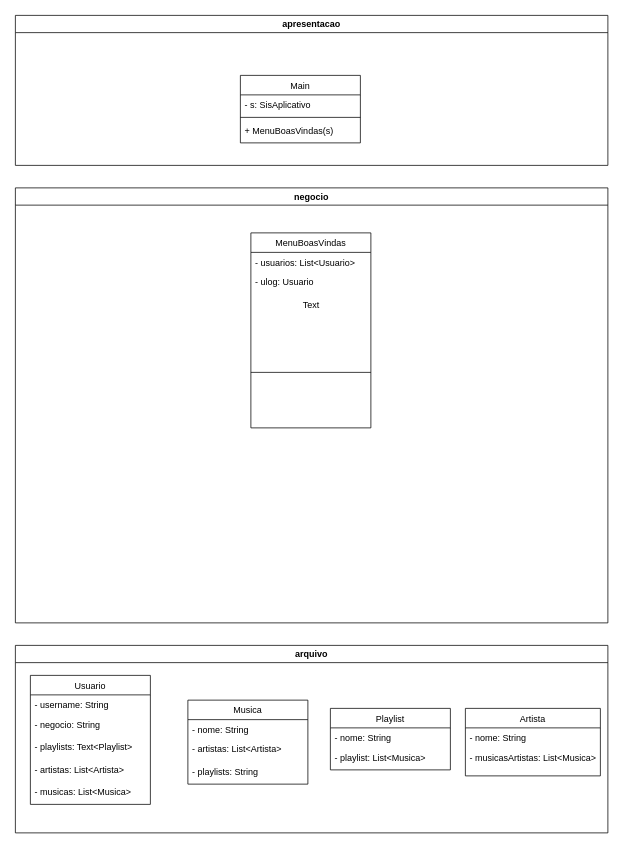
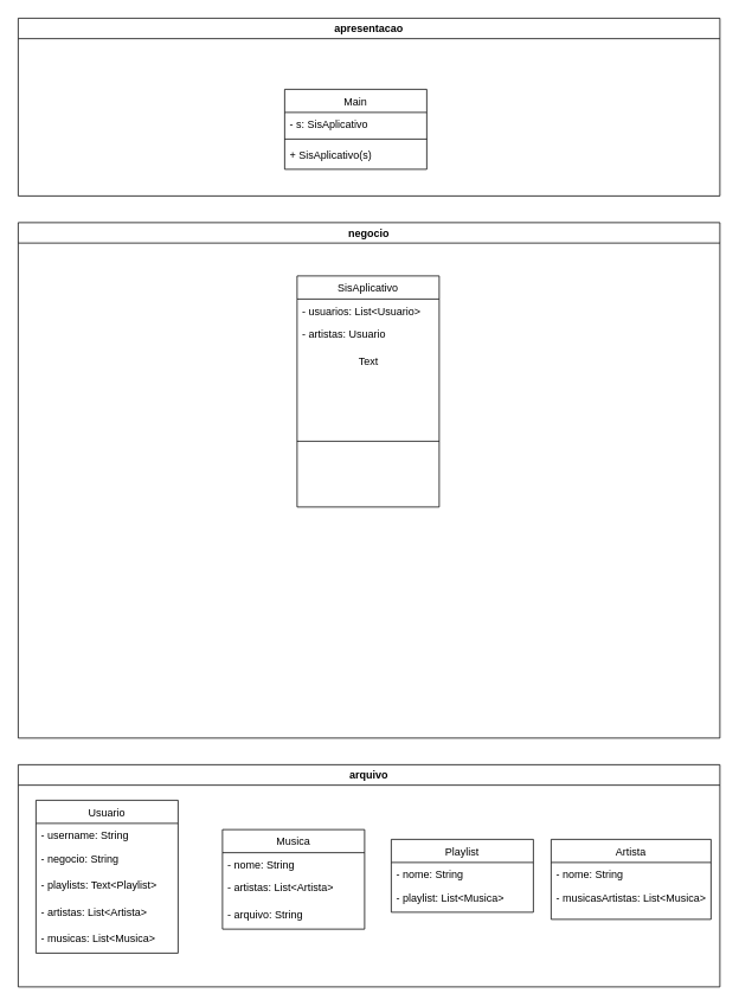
  <mxCell id="0" />
  <mxCell id="1" parent="0" />
  <mxCell id="2" value="arquivo" style="swimlane;whiteSpace=wrap;html=1;" vertex="1" parent="1"><mxGeometry x="20" y="860" width="790" height="250" as="geometry" /></mxCell>
  <mxCell id="3" value="Musica" style="swimlane;fontStyle=0;align=center;verticalAlign=top;childLayout=stackLayout;horizontal=1;startSize=26;horizontalStack=0;resizeParent=1;resizeLast=0;collapsible=1;marginBottom=0;rounded=0;shadow=0;strokeWidth=1;" vertex="1" parent="2"><mxGeometry x="230" y="73" width="160" height="112" as="geometry"><mxRectangle x="340" y="380" width="170" height="26" as="alternateBounds" /></mxGeometry></mxCell>
  <mxCell id="4" value="- nome: String" style="text;align=left;verticalAlign=top;spacingLeft=4;spacingRight=4;overflow=hidden;rotatable=0;points=[[0,0.5],[1,0.5]];portConstraint=eastwest;" vertex="1" parent="3"><mxGeometry y="26" width="160" height="26" as="geometry" /></mxCell>
  <mxCell id="5" value="- artistas: List&lt;Artista&gt;" style="text;align=left;verticalAlign=top;resizable=0;points=[];autosize=1;strokeColor=none;fillColor=none;spacingLeft=4;spacingRight=4;" vertex="1" parent="3"><mxGeometry y="52" width="160" height="30" as="geometry" /></mxCell>
- <mxCell id="6" value="- playlists: String" style="text;align=left;verticalAlign=top;resizable=0;points=[];autosize=1;strokeColor=none;fillColor=none;spacingLeft=4;spacingRight=4;" vertex="1" parent="3"><mxGeometry y="82" width="160" height="30" as="geometry" /></mxCell>
+ <mxCell id="6" value="- arquivo: String" style="text;align=left;verticalAlign=top;resizable=0;points=[];autosize=1;strokeColor=none;fillColor=none;spacingLeft=4;spacingRight=4;" vertex="1" parent="3"><mxGeometry y="82" width="160" height="30" as="geometry" /></mxCell>
  <mxCell id="7" value="Playlist" style="swimlane;fontStyle=0;align=center;verticalAlign=top;childLayout=stackLayout;horizontal=1;startSize=26;horizontalStack=0;resizeParent=1;resizeLast=0;collapsible=1;marginBottom=0;rounded=0;shadow=0;strokeWidth=1;" vertex="1" parent="2"><mxGeometry x="420" y="84" width="160" height="82" as="geometry"><mxRectangle x="340" y="380" width="170" height="26" as="alternateBounds" /></mxGeometry></mxCell>
  <mxCell id="8" value="- nome: String" style="text;align=left;verticalAlign=top;spacingLeft=4;spacingRight=4;overflow=hidden;rotatable=0;points=[[0,0.5],[1,0.5]];portConstraint=eastwest;" vertex="1" parent="7"><mxGeometry y="26" width="160" height="26" as="geometry" /></mxCell>
  <mxCell id="9" value="- playlist: List&lt;Musica&gt;" style="text;align=left;verticalAlign=top;resizable=0;points=[];autosize=1;strokeColor=none;fillColor=none;spacingLeft=4;spacingRight=4;" vertex="1" parent="7"><mxGeometry y="52" width="160" height="30" as="geometry" /></mxCell>
  <mxCell id="10" value="Usuario" style="swimlane;fontStyle=0;align=center;verticalAlign=top;childLayout=stackLayout;horizontal=1;startSize=26;horizontalStack=0;resizeParent=1;resizeLast=0;collapsible=1;marginBottom=0;rounded=0;shadow=0;strokeWidth=1;" vertex="1" parent="2"><mxGeometry x="20" y="40" width="160" height="172" as="geometry"><mxRectangle x="340" y="380" width="170" height="26" as="alternateBounds" /></mxGeometry></mxCell>
  <mxCell id="11" value="- username: String" style="text;align=left;verticalAlign=top;spacingLeft=4;spacingRight=4;overflow=hidden;rotatable=0;points=[[0,0.5],[1,0.5]];portConstraint=eastwest;" vertex="1" parent="10"><mxGeometry y="26" width="160" height="26" as="geometry" /></mxCell>
  <mxCell id="12" value="- negocio: String&#10;" style="text;align=left;verticalAlign=top;resizable=0;points=[];autosize=1;strokeColor=none;fillColor=none;spacingLeft=4;spacingRight=4;" vertex="1" parent="10"><mxGeometry y="52" width="160" height="30" as="geometry" /></mxCell>
  <mxCell id="13" value="- playlists: Text&amp;lt;Playlist&amp;gt;" style="text;html=1;align=left;verticalAlign=top;resizable=0;points=[];autosize=1;strokeColor=none;fillColor=none;spacingLeft=4;spacingRight=4;" vertex="1" parent="10"><mxGeometry y="82" width="160" height="30" as="geometry" /></mxCell>
  <mxCell id="14" value="- artistas: List&lt;Artista&gt;" style="text;align=left;verticalAlign=top;resizable=0;points=[];autosize=1;strokeColor=none;fillColor=none;spacingLeft=4;spacingRight=4;" vertex="1" parent="10"><mxGeometry y="112" width="160" height="30" as="geometry" /></mxCell>
  <mxCell id="15" value="- musicas: List&lt;Musica&gt;" style="text;align=left;verticalAlign=top;resizable=0;points=[];autosize=1;strokeColor=none;fillColor=none;spacingLeft=4;spacingRight=4;" vertex="1" parent="10"><mxGeometry y="142" width="160" height="30" as="geometry" /></mxCell>
  <mxCell id="16" value="Artista" style="swimlane;fontStyle=0;align=center;verticalAlign=top;childLayout=stackLayout;horizontal=1;startSize=26;horizontalStack=0;resizeParent=1;resizeLast=0;collapsible=1;marginBottom=0;rounded=0;shadow=0;strokeWidth=1;" vertex="1" parent="2"><mxGeometry x="600" y="84" width="180" height="90" as="geometry"><mxRectangle x="340" y="380" width="170" height="26" as="alternateBounds" /></mxGeometry></mxCell>
  <mxCell id="17" value="- nome: String " style="text;align=left;verticalAlign=top;spacingLeft=4;spacingRight=4;overflow=hidden;rotatable=0;points=[[0,0.5],[1,0.5]];portConstraint=eastwest;" vertex="1" parent="16"><mxGeometry y="26" width="180" height="26" as="geometry" /></mxCell>
  <mxCell id="18" value="- musicasArtistas: List&lt;Musica&gt;" style="text;align=left;verticalAlign=top;resizable=0;points=[];autosize=1;strokeColor=none;fillColor=none;spacingLeft=4;spacingRight=5;" vertex="1" parent="16"><mxGeometry y="52" width="180" height="30" as="geometry" /></mxCell>
  <mxCell id="19" value="negocio" style="swimlane;whiteSpace=wrap;html=1;startSize=23;" vertex="1" parent="1"><mxGeometry x="20" y="250" width="790" height="580" as="geometry" /></mxCell>
- <mxCell id="20" value="MenuBoasVindas" style="swimlane;fontStyle=0;align=center;verticalAlign=top;childLayout=stackLayout;horizontal=1;startSize=26;horizontalStack=0;resizeParent=1;resizeLast=0;collapsible=1;marginBottom=0;rounded=0;shadow=0;strokeWidth=1;" vertex="1" parent="19"><mxGeometry x="314" y="60" width="160" height="260" as="geometry"><mxRectangle x="340" y="380" width="170" height="26" as="alternateBounds" /></mxGeometry></mxCell>
+ <mxCell id="20" value="SisAplicativo" style="swimlane;fontStyle=0;align=center;verticalAlign=top;childLayout=stackLayout;horizontal=1;startSize=26;horizontalStack=0;resizeParent=1;resizeLast=0;collapsible=1;marginBottom=0;rounded=0;shadow=0;strokeWidth=1;" vertex="1" parent="19"><mxGeometry x="314" y="60" width="160" height="260" as="geometry"><mxRectangle x="340" y="380" width="170" height="26" as="alternateBounds" /></mxGeometry></mxCell>
  <mxCell id="21" value="- usuarios: List&lt;Usuario&gt;" style="text;align=left;verticalAlign=top;spacingLeft=4;spacingRight=4;overflow=hidden;rotatable=0;points=[[0,0.5],[1,0.5]];portConstraint=eastwest;" vertex="1" parent="20"><mxGeometry y="26" width="160" height="26" as="geometry" /></mxCell>
- <mxCell id="22" value="- ulog: Usuario" style="text;align=left;verticalAlign=top;resizable=0;points=[];autosize=1;strokeColor=none;fillColor=none;spacingLeft=4;spacingRight=4;" vertex="1" parent="20"><mxGeometry y="52" width="160" height="30" as="geometry" /></mxCell>
+ <mxCell id="22" value="- artistas: Usuario" style="text;align=left;verticalAlign=top;resizable=0;points=[];autosize=1;strokeColor=none;fillColor=none;spacingLeft=4;spacingRight=4;" vertex="1" parent="20"><mxGeometry y="52" width="160" height="30" as="geometry" /></mxCell>
  <mxCell id="23" value="Text" style="text;html=1;align=center;verticalAlign=middle;resizable=0;points=[];autosize=1;strokeColor=none;fillColor=none;" vertex="1" parent="20"><mxGeometry y="82" width="160" height="30" as="geometry" /></mxCell>
  <mxCell id="24" value="" style="line;html=1;strokeWidth=1;align=left;verticalAlign=middle;spacingTop=-1;spacingLeft=3;spacingRight=3;rotatable=0;labelPosition=right;points=[];portConstraint=eastwest;" vertex="1" parent="20"><mxGeometry y="112" width="160" height="148" as="geometry" /></mxCell>
  <mxCell id="25" value="apresentacao" style="swimlane;whiteSpace=wrap;html=1;" vertex="1" parent="1"><mxGeometry x="20" y="20" width="790" height="200" as="geometry" /></mxCell>
  <mxCell id="26" value="Main" style="swimlane;fontStyle=0;align=center;verticalAlign=top;childLayout=stackLayout;horizontal=1;startSize=26;horizontalStack=0;resizeParent=1;resizeLast=0;collapsible=1;marginBottom=0;rounded=0;shadow=0;strokeWidth=1;" parent="25" vertex="1"><mxGeometry x="300" y="80" width="160" height="90" as="geometry"><mxRectangle x="340" y="380" width="170" height="26" as="alternateBounds" /></mxGeometry></mxCell>
  <mxCell id="27" value="- s: SisAplicativo" style="text;align=left;verticalAlign=top;spacingLeft=4;spacingRight=4;overflow=hidden;rotatable=0;points=[[0,0.5],[1,0.5]];portConstraint=eastwest;" parent="26" vertex="1"><mxGeometry y="26" width="160" height="26" as="geometry" /></mxCell>
  <mxCell id="28" value="" style="line;html=1;strokeWidth=1;align=left;verticalAlign=middle;spacingTop=-1;spacingLeft=3;spacingRight=3;rotatable=0;labelPosition=right;points=[];portConstraint=eastwest;" parent="26" vertex="1"><mxGeometry y="52" width="160" height="8" as="geometry" /></mxCell>
- <mxCell id="29" value="+ MenuBoasVindas(s)" style="text;align=left;verticalAlign=top;resizable=0;points=[];autosize=1;strokeColor=none;fillColor=none;spacingLeft=4;spacingRight=4;" vertex="1" parent="26"><mxGeometry y="60" width="160" height="30" as="geometry" /></mxCell>
+ <mxCell id="29" value="+ SisAplicativo(s)" style="text;align=left;verticalAlign=top;resizable=0;points=[];autosize=1;strokeColor=none;fillColor=none;spacingLeft=4;spacingRight=4;" vertex="1" parent="26"><mxGeometry y="60" width="160" height="30" as="geometry" /></mxCell>
